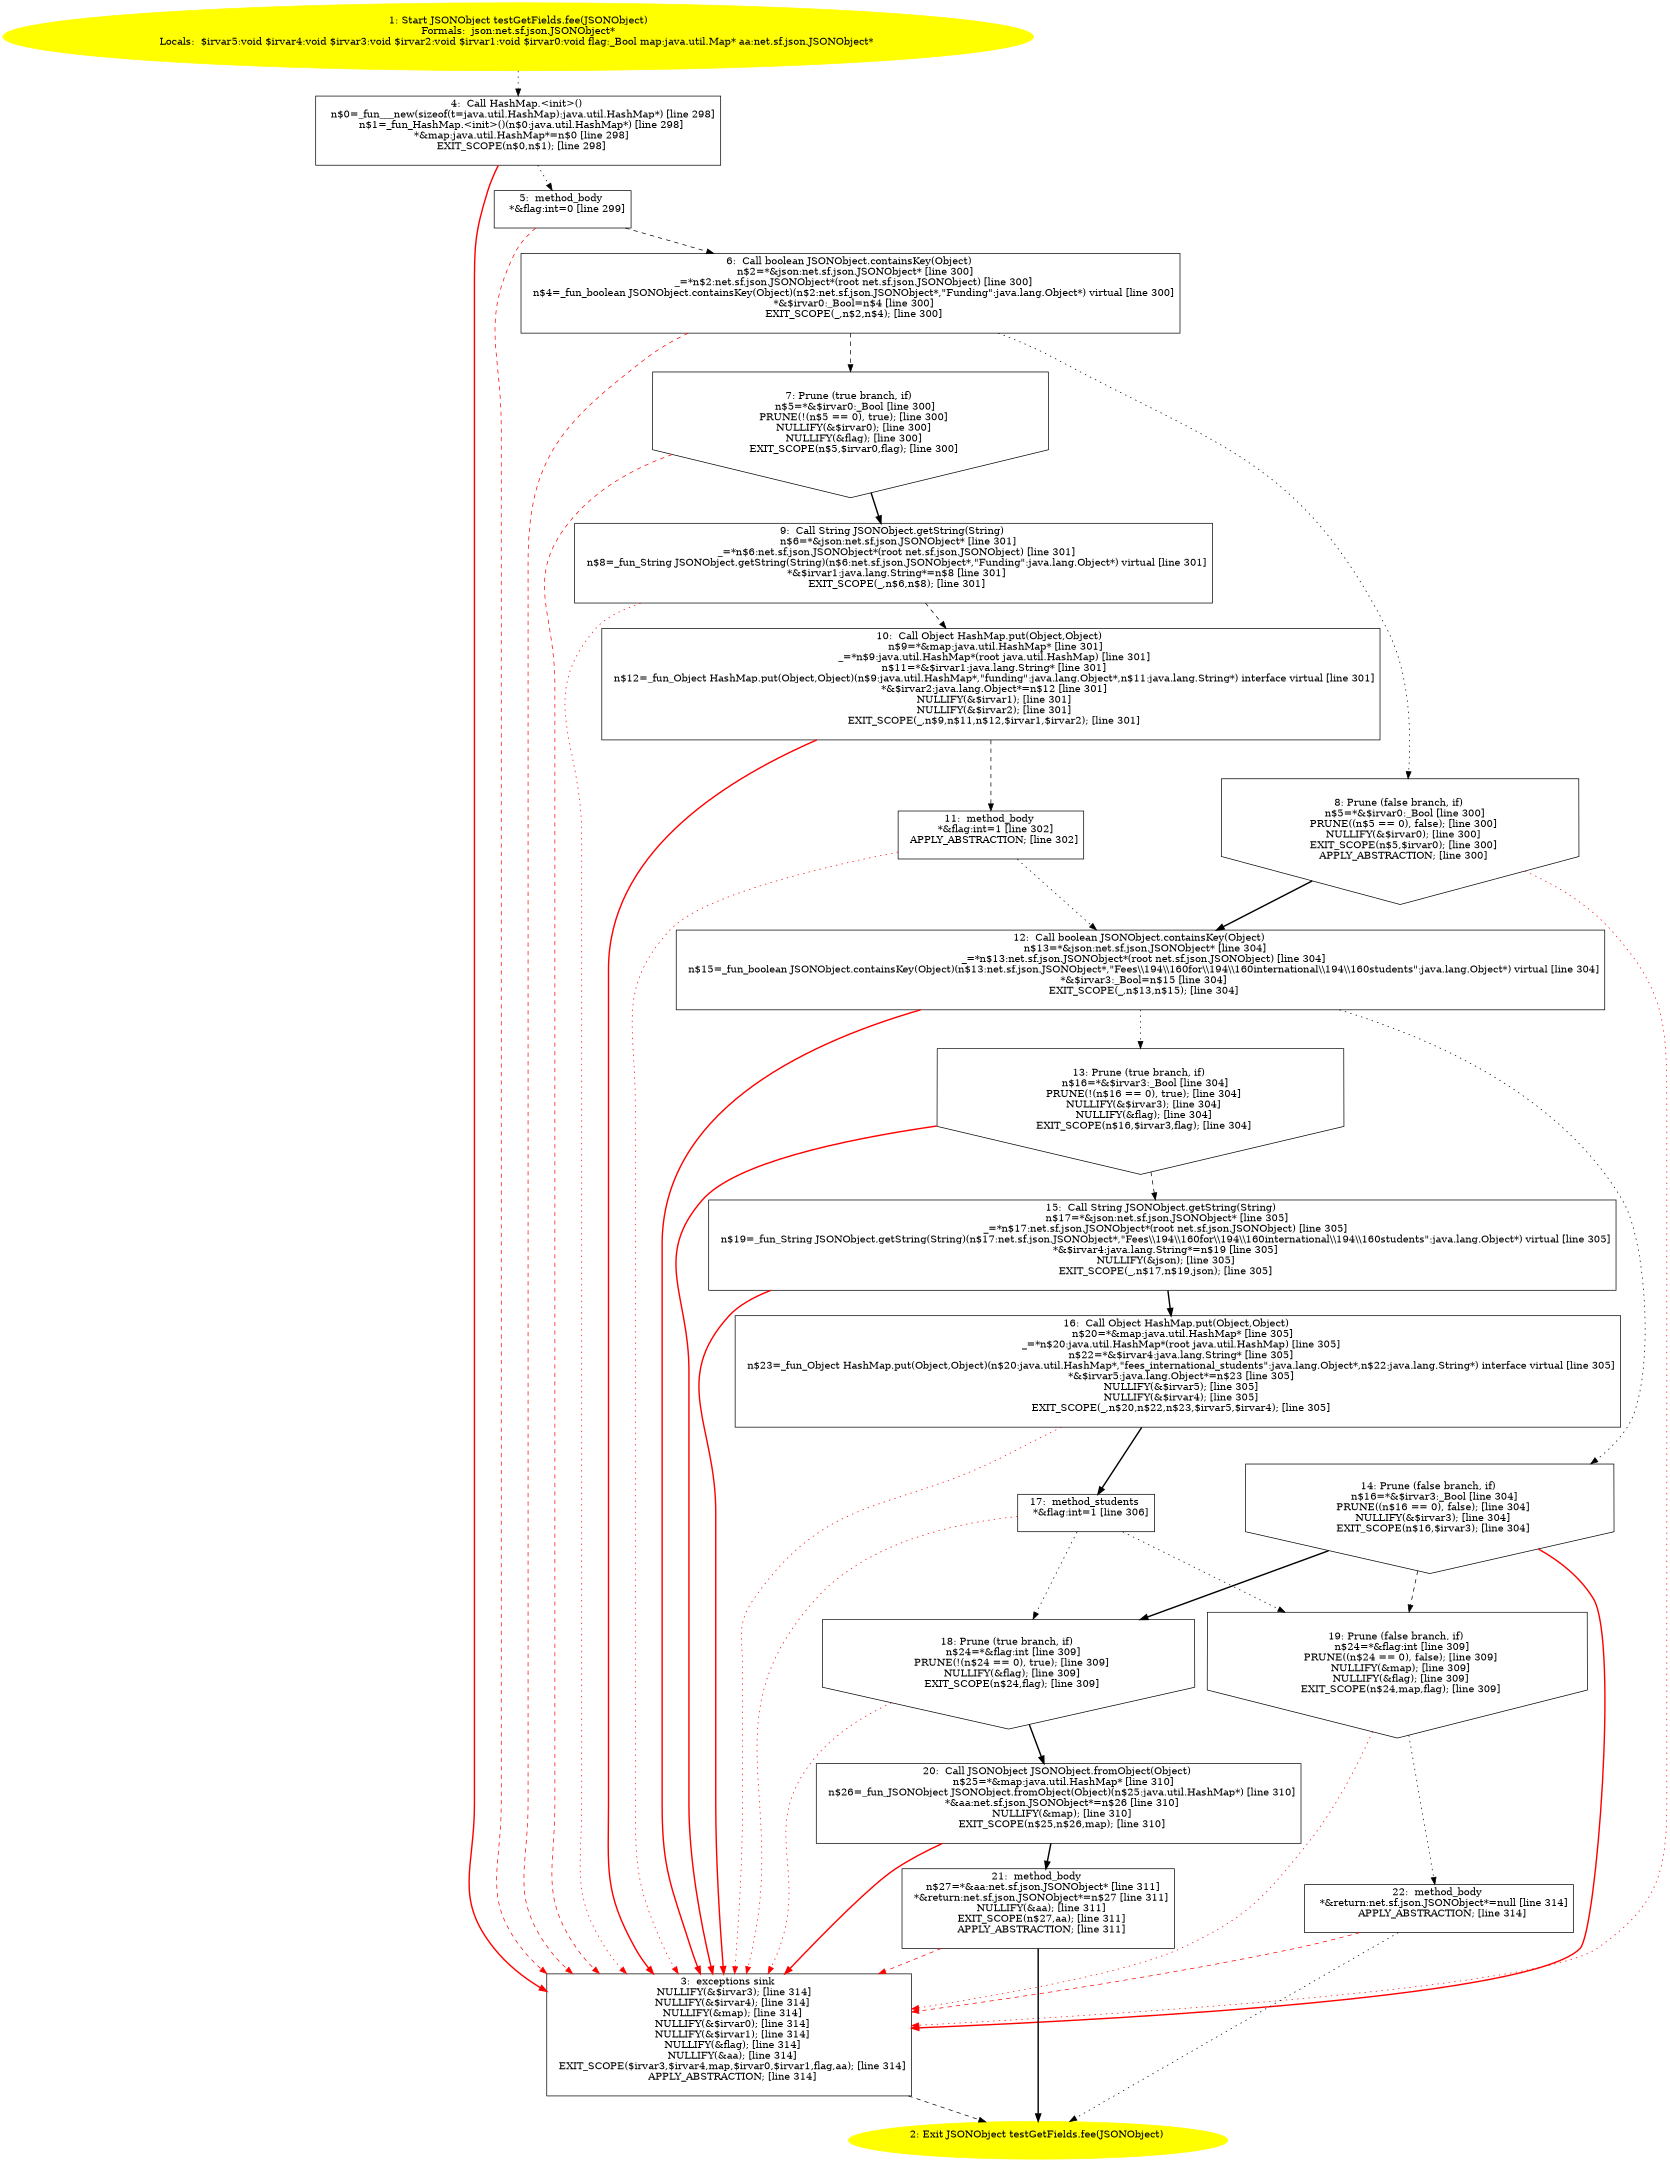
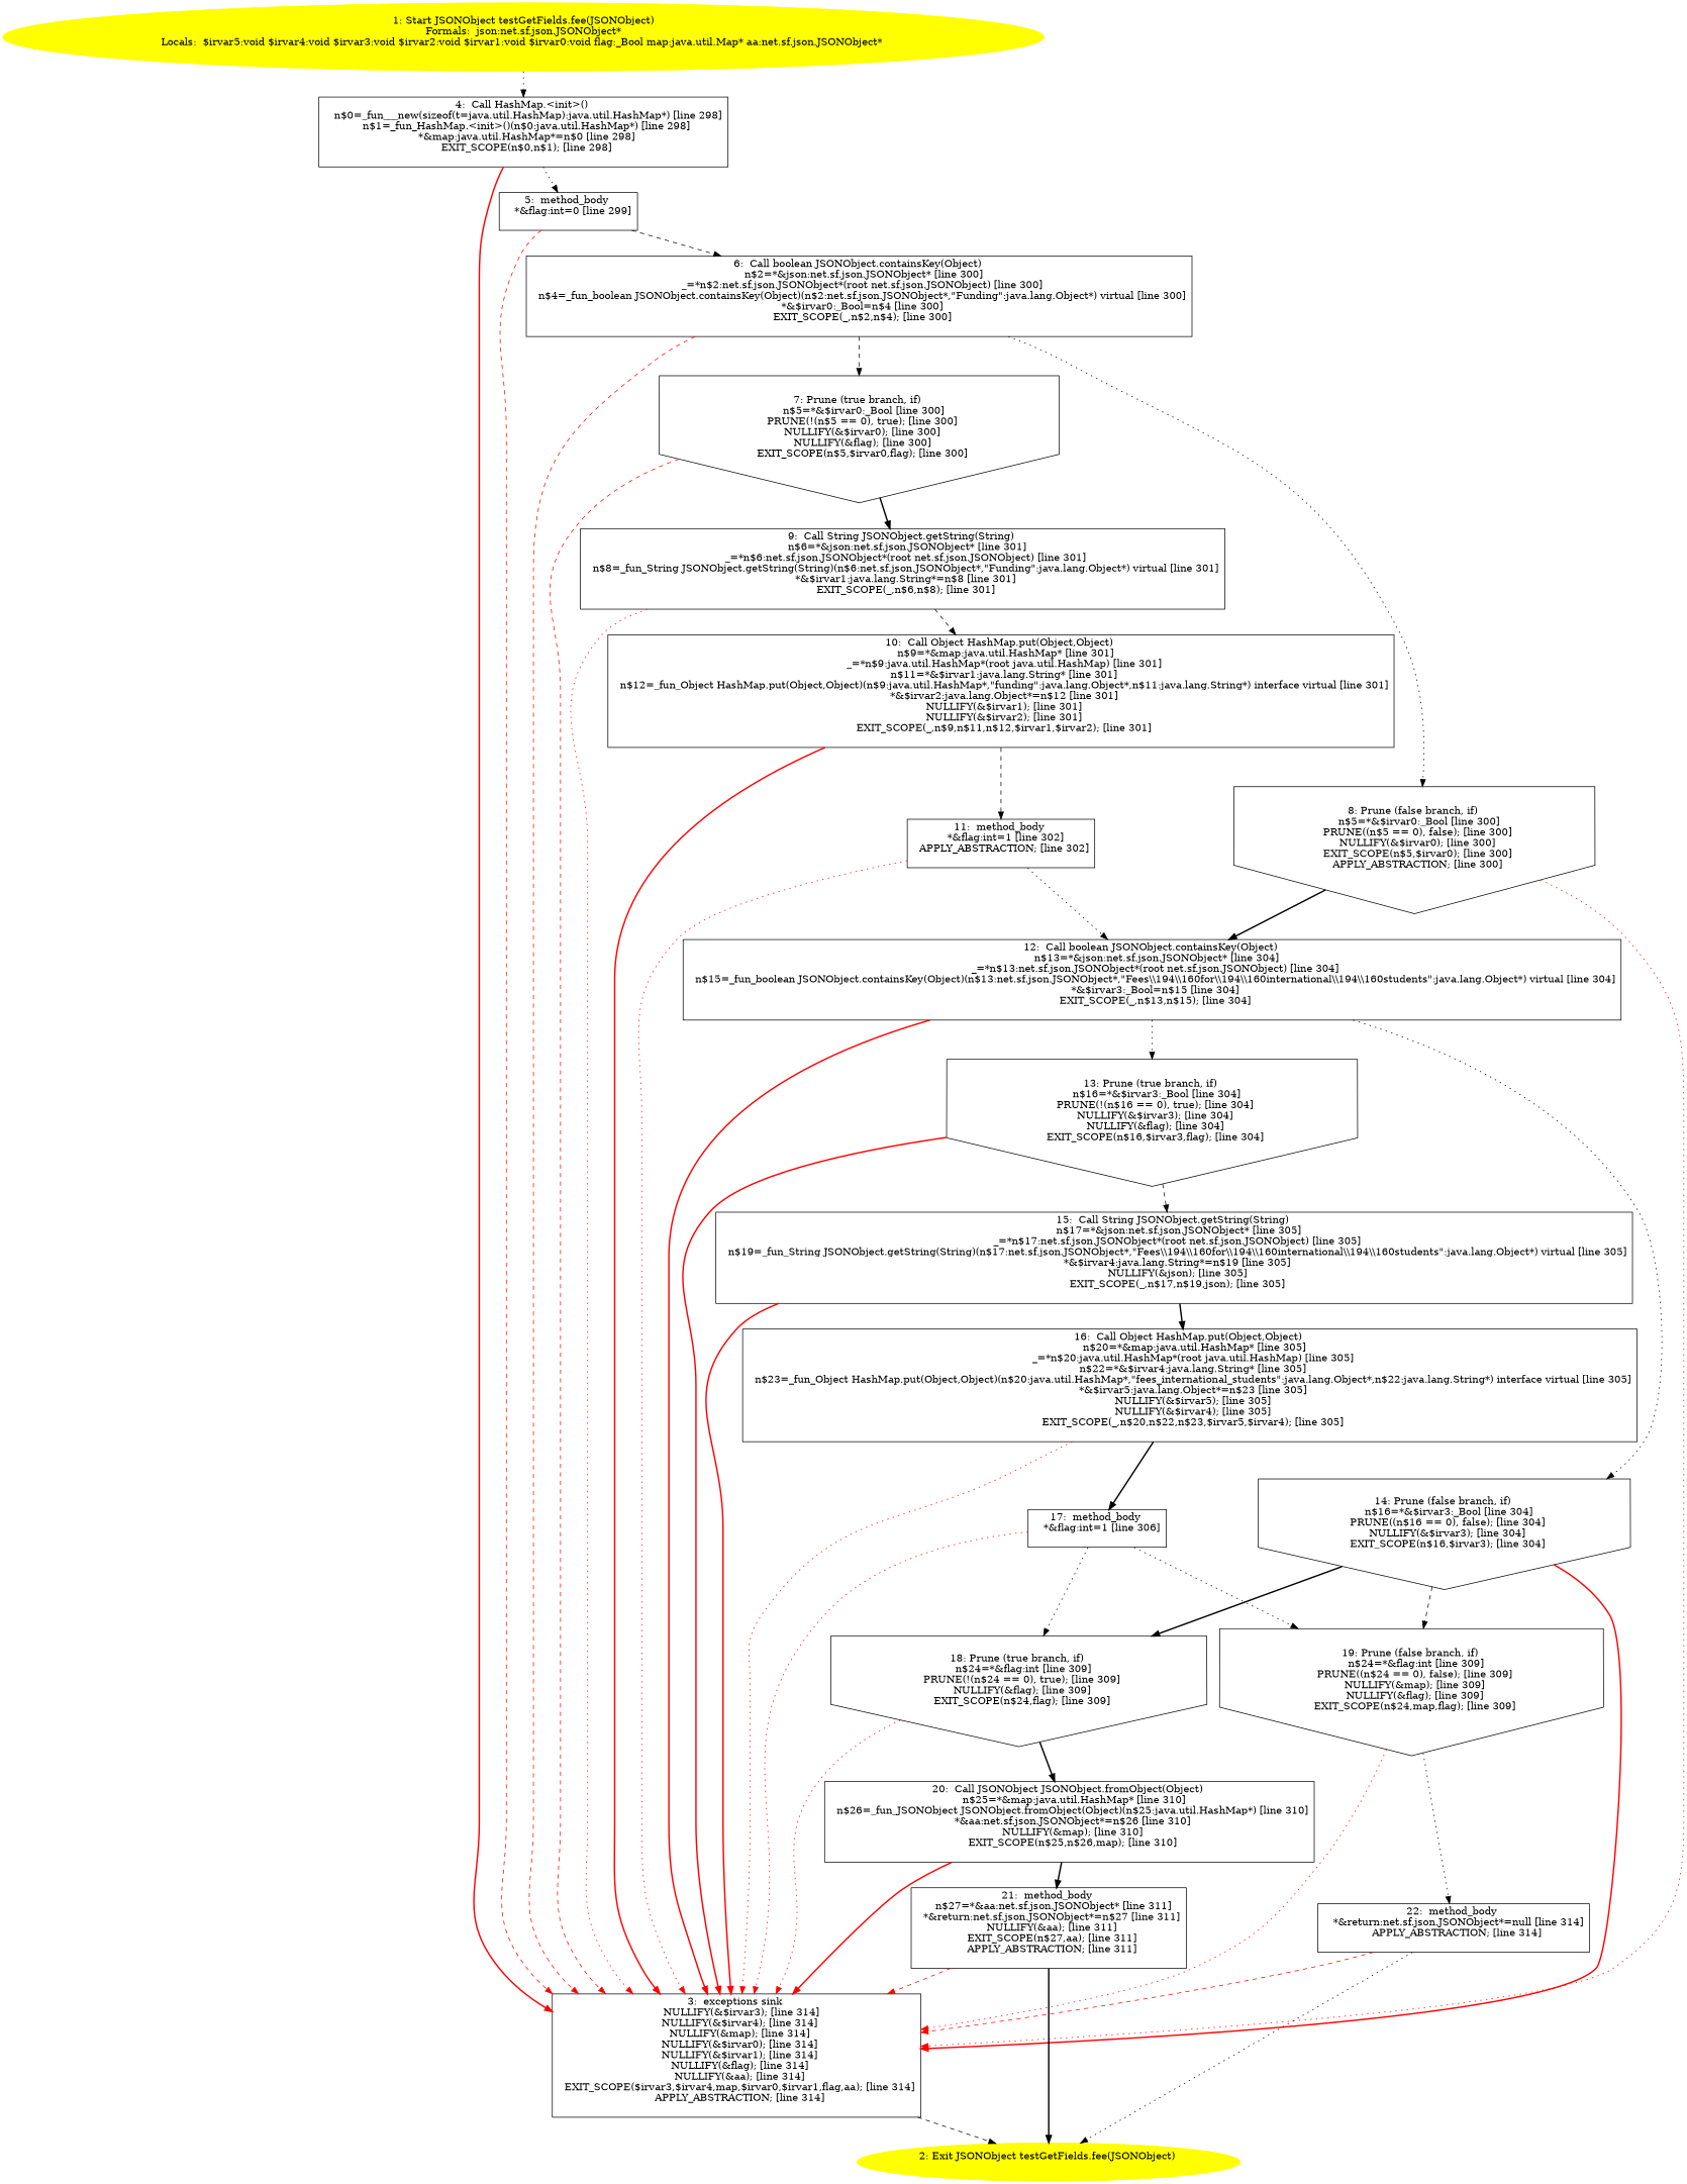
  digraph {
    node [shape=box]
    edge [style=dotted]
    n1 [color=yellow label="1: Start JSONObject testGetFields.fee(JSONObject)\nFormals:  json:net.sf.json.JSONObject*\nLocals:  $irvar5:void $irvar4:void $irvar3:void $irvar2:void $irvar1:void $irvar0:void flag:_Bool map:java.util.Map* aa:net.sf.json.JSONObject* \n  " style=filled shape=""]
    n2 [label="4:  Call HashMap.<init>() \n   n$0=_fun___new(sizeof(t=java.util.HashMap):java.util.HashMap*) [line 298]\n  n$1=_fun_HashMap.<init>()(n$0:java.util.HashMap*) [line 298]\n  *&map:java.util.HashMap*=n$0 [line 298]\n  EXIT_SCOPE(n$0,n$1); [line 298]\n "]
    n3 [label="3:  exceptions sink \n   NULLIFY(&$irvar3); [line 314]\n  NULLIFY(&$irvar4); [line 314]\n  NULLIFY(&map); [line 314]\n  NULLIFY(&$irvar0); [line 314]\n  NULLIFY(&$irvar1); [line 314]\n  NULLIFY(&flag); [line 314]\n  NULLIFY(&aa); [line 314]\n  EXIT_SCOPE($irvar3,$irvar4,map,$irvar0,$irvar1,flag,aa); [line 314]\n  APPLY_ABSTRACTION; [line 314]\n "]
    n4 [label="5:  method_body \n   *&flag:int=0 [line 299]\n "]
    n5 [color=yellow label="2: Exit JSONObject testGetFields.fee(JSONObject) \n  " style=filled shape=""]
    n6 [label="6:  Call boolean JSONObject.containsKey(Object) \n   n$2=*&json:net.sf.json.JSONObject* [line 300]\n  _=*n$2:net.sf.json.JSONObject*(root net.sf.json.JSONObject) [line 300]\n  n$4=_fun_boolean JSONObject.containsKey(Object)(n$2:net.sf.json.JSONObject*,\"Funding\":java.lang.Object*) virtual [line 300]\n  *&$irvar0:_Bool=n$4 [line 300]\n  EXIT_SCOPE(_,n$2,n$4); [line 300]\n "]
    n7 [label="7: Prune (true branch, if) \n   n$5=*&$irvar0:_Bool [line 300]\n  PRUNE(!(n$5 == 0), true); [line 300]\n  NULLIFY(&$irvar0); [line 300]\n  NULLIFY(&flag); [line 300]\n  EXIT_SCOPE(n$5,$irvar0,flag); [line 300]\n " shape=invhouse]
    n8 [label="8: Prune (false branch, if) \n   n$5=*&$irvar0:_Bool [line 300]\n  PRUNE((n$5 == 0), false); [line 300]\n  NULLIFY(&$irvar0); [line 300]\n  EXIT_SCOPE(n$5,$irvar0); [line 300]\n  APPLY_ABSTRACTION; [line 300]\n " shape=invhouse]
    n9 [label="9:  Call String JSONObject.getString(String) \n   n$6=*&json:net.sf.json.JSONObject* [line 301]\n  _=*n$6:net.sf.json.JSONObject*(root net.sf.json.JSONObject) [line 301]\n  n$8=_fun_String JSONObject.getString(String)(n$6:net.sf.json.JSONObject*,\"Funding\":java.lang.Object*) virtual [line 301]\n  *&$irvar1:java.lang.String*=n$8 [line 301]\n  EXIT_SCOPE(_,n$6,n$8); [line 301]\n "]
    n10 [label="12:  Call boolean JSONObject.containsKey(Object) \n   n$13=*&json:net.sf.json.JSONObject* [line 304]\n  _=*n$13:net.sf.json.JSONObject*(root net.sf.json.JSONObject) [line 304]\n  n$15=_fun_boolean JSONObject.containsKey(Object)(n$13:net.sf.json.JSONObject*,\"Fees\\\\194\\\\160for\\\\194\\\\160international\\\\194\\\\160students\":java.lang.Object*) virtual [line 304]\n  *&$irvar3:_Bool=n$15 [line 304]\n  EXIT_SCOPE(_,n$13,n$15); [line 304]\n "]
    n11 [label="10:  Call Object HashMap.put(Object,Object) \n   n$9=*&map:java.util.HashMap* [line 301]\n  _=*n$9:java.util.HashMap*(root java.util.HashMap) [line 301]\n  n$11=*&$irvar1:java.lang.String* [line 301]\n  n$12=_fun_Object HashMap.put(Object,Object)(n$9:java.util.HashMap*,\"funding\":java.lang.Object*,n$11:java.lang.String*) interface virtual [line 301]\n  *&$irvar2:java.lang.Object*=n$12 [line 301]\n  NULLIFY(&$irvar1); [line 301]\n  NULLIFY(&$irvar2); [line 301]\n  EXIT_SCOPE(_,n$9,n$11,n$12,$irvar1,$irvar2); [line 301]\n "]
    n12 [label="13: Prune (true branch, if) \n   n$16=*&$irvar3:_Bool [line 304]\n  PRUNE(!(n$16 == 0), true); [line 304]\n  NULLIFY(&$irvar3); [line 304]\n  NULLIFY(&flag); [line 304]\n  EXIT_SCOPE(n$16,$irvar3,flag); [line 304]\n " shape=invhouse]
    n13 [label="14: Prune (false branch, if) \n   n$16=*&$irvar3:_Bool [line 304]\n  PRUNE((n$16 == 0), false); [line 304]\n  NULLIFY(&$irvar3); [line 304]\n  EXIT_SCOPE(n$16,$irvar3); [line 304]\n " shape=invhouse]
    n14 [label="11:  method_body \n   *&flag:int=1 [line 302]\n  APPLY_ABSTRACTION; [line 302]\n "]
    n15 [label="15:  Call String JSONObject.getString(String) \n   n$17=*&json:net.sf.json.JSONObject* [line 305]\n  _=*n$17:net.sf.json.JSONObject*(root net.sf.json.JSONObject) [line 305]\n  n$19=_fun_String JSONObject.getString(String)(n$17:net.sf.json.JSONObject*,\"Fees\\\\194\\\\160for\\\\194\\\\160international\\\\194\\\\160students\":java.lang.Object*) virtual [line 305]\n  *&$irvar4:java.lang.String*=n$19 [line 305]\n  NULLIFY(&json); [line 305]\n  EXIT_SCOPE(_,n$17,n$19,json); [line 305]\n "]
    n16 [label="18: Prune (true branch, if) \n   n$24=*&flag:int [line 309]\n  PRUNE(!(n$24 == 0), true); [line 309]\n  NULLIFY(&flag); [line 309]\n  EXIT_SCOPE(n$24,flag); [line 309]\n " shape=invhouse]
    n17 [label="19: Prune (false branch, if) \n   n$24=*&flag:int [line 309]\n  PRUNE((n$24 == 0), false); [line 309]\n  NULLIFY(&map); [line 309]\n  NULLIFY(&flag); [line 309]\n  EXIT_SCOPE(n$24,map,flag); [line 309]\n " shape=invhouse]
    n18 [label="16:  Call Object HashMap.put(Object,Object) \n   n$20=*&map:java.util.HashMap* [line 305]\n  _=*n$20:java.util.HashMap*(root java.util.HashMap) [line 305]\n  n$22=*&$irvar4:java.lang.String* [line 305]\n  n$23=_fun_Object HashMap.put(Object,Object)(n$20:java.util.HashMap*,\"fees_international_students\":java.lang.Object*,n$22:java.lang.String*) interface virtual [line 305]\n  *&$irvar5:java.lang.Object*=n$23 [line 305]\n  NULLIFY(&$irvar5); [line 305]\n  NULLIFY(&$irvar4); [line 305]\n  EXIT_SCOPE(_,n$20,n$22,n$23,$irvar5,$irvar4); [line 305]\n "]
    n19 [label="20:  Call JSONObject JSONObject.fromObject(Object) \n   n$25=*&map:java.util.HashMap* [line 310]\n  n$26=_fun_JSONObject JSONObject.fromObject(Object)(n$25:java.util.HashMap*) [line 310]\n  *&aa:net.sf.json.JSONObject*=n$26 [line 310]\n  NULLIFY(&map); [line 310]\n  EXIT_SCOPE(n$25,n$26,map); [line 310]\n "]
    n20 [label="22:  method_body \n   *&return:net.sf.json.JSONObject*=null [line 314]\n  APPLY_ABSTRACTION; [line 314]\n "]
-   n21 [label="17:  method_students \n   *&flag:int=1 [line 306]\n "]
+   n21 [label="17:  method_body \n   *&flag:int=1 [line 306]\n "]
    n22 [label="21:  method_body \n   n$27=*&aa:net.sf.json.JSONObject* [line 311]\n  *&return:net.sf.json.JSONObject*=n$27 [line 311]\n  NULLIFY(&aa); [line 311]\n  EXIT_SCOPE(n$27,aa); [line 311]\n  APPLY_ABSTRACTION; [line 311]\n "]
    n1 -> n2
    n2 -> n3 [color=red style=bold]
    n2 -> n4
    n3 -> n5 [style=dashed]
    n4 -> n3 [color=red style=dashed]
    n4 -> n6 [style=dashed]
    n6 -> n3 [color=red style=dashed]
    n6 -> n7 [style=dashed]
    n6 -> n8
    n7 -> n3 [color=red style=dashed]
    n7 -> n9 [style=bold]
    n8 -> n3 [color=red]
    n8 -> n10 [style=bold]
    n9 -> n3 [color=red]
    n9 -> n11 [style=dashed]
    n10 -> n3 [color=red style=bold]
    n10 -> n12
    n10 -> n13
    n11 -> n3 [color=red style=bold]
    n11 -> n14 [style=dashed]
    n12 -> n3 [color=red style=bold]
    n12 -> n15 [style=dashed]
    n13 -> n3 [color=red style=bold]
    n13 -> n16 [style=bold]
    n13 -> n17 [style=dashed]
    n14 -> n3 [color=red]
    n14 -> n10
    n15 -> n3 [color=red style=bold]
    n15 -> n18 [style=bold]
    n16 -> n3 [color=red]
    n16 -> n19 [style=bold]
    n17 -> n3 [color=red]
    n17 -> n20
    n18 -> n3 [color=red]
    n18 -> n21 [style=bold]
    n19 -> n3 [color=red style=bold]
    n19 -> n22 [style=bold]
    n20 -> n3 [color=red style=dashed]
    n20 -> n5
    n21 -> n3 [color=red]
    n21 -> n16
    n21 -> n17
    n22 -> n3 [color=red style=dashed]
    n22 -> n5 [style=bold]
  }
